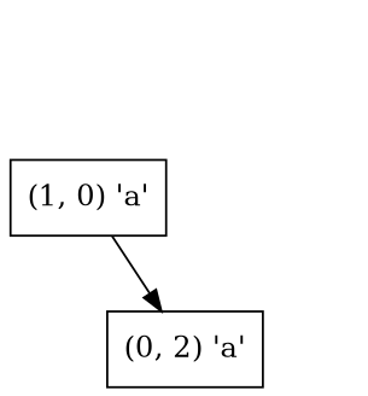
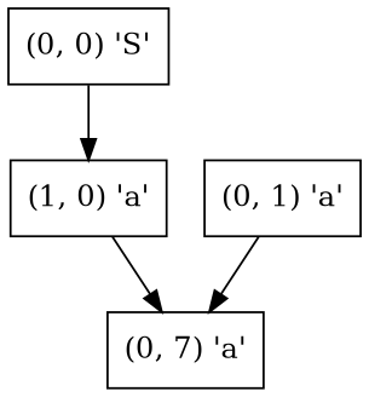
  digraph {
    node [shape=box]
-   n1 [label="(0, 2) 'a'"]
+   n1 [label="(0, 7) 'a'"]
    n2 [label="(1, 0) 'a'"]
+   n3 [label="(0, 0) 'S'"]
+   n4 [label="(0, 1) 'a'"]
    n2 -> n1
+   n3 -> n2
+   n4 -> n1
  }
